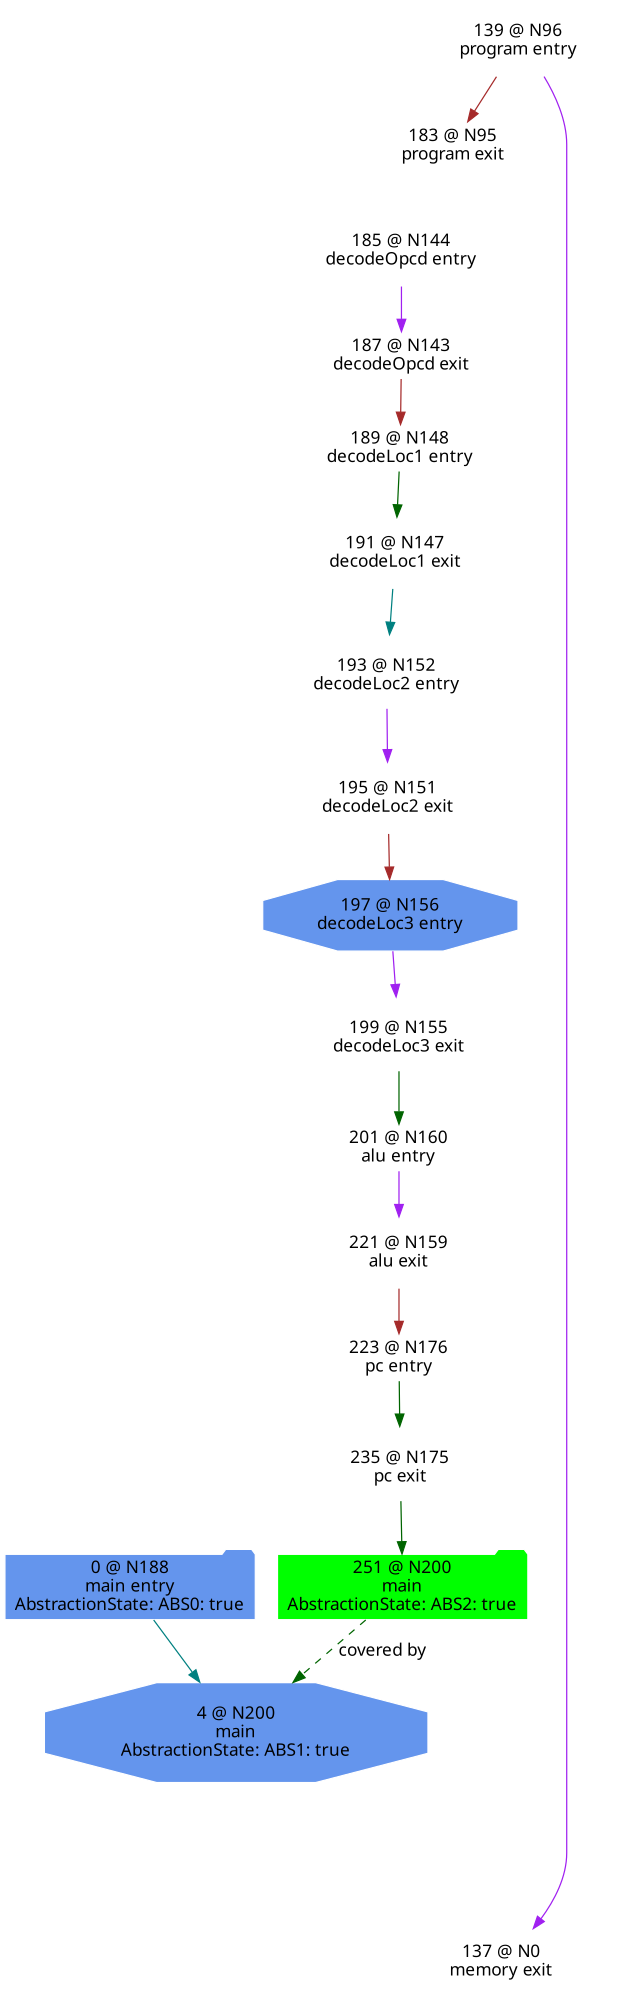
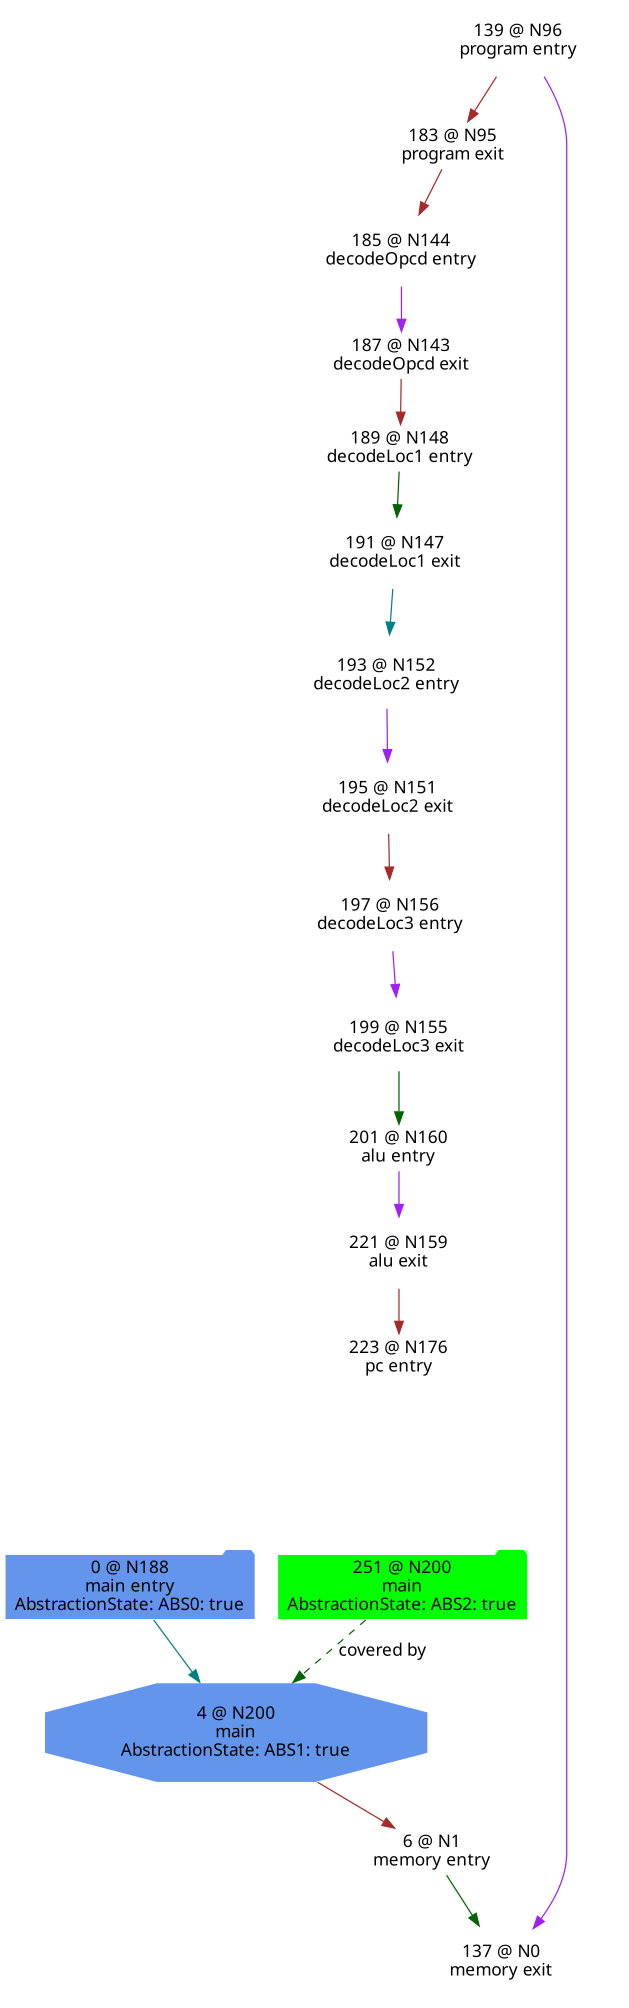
  digraph {
    fontname="Noto Sans"
    node [color=white fontname="Noto Sans" shape=octagon style=filled]
    edge [color=brown fontname="Noto Sans"]
    n1 [fillcolor=cornflowerblue label="0 @ N188\nmain entry\nAbstractionState: ABS0: true\n" shape=folder]
    n2 [fillcolor=cornflowerblue label="4 @ N200\nmain\nAbstractionState: ABS1: true\n"]
+   n3 [label="6 @ N1\nmemory entry\n" shape=folder]
    n4 [label="137 @ N0\nmemory exit\n" shape=house]
    n5 [label="139 @ N96\nprogram entry\n"]
    n6 [label="183 @ N95\nprogram exit\n" shape=box]
    n7 [label="185 @ N144\ndecodeOpcd entry\n"]
    n8 [label="187 @ N143\ndecodeOpcd exit\n" shape=folder]
    n9 [label="189 @ N148\ndecodeLoc1 entry\n" shape=box]
    n10 [label="191 @ N147\ndecodeLoc1 exit\n"]
    n11 [label="193 @ N152\ndecodeLoc2 entry\n" shape=house]
    n12 [label="195 @ N151\ndecodeLoc2 exit\n"]
-   n13 [label="197 @ N156\ndecodeLoc3 entry\n" fillcolor=cornflowerblue]
+   n13 [label="197 @ N156\ndecodeLoc3 entry\n"]
    n14 [label="199 @ N155\ndecodeLoc3 exit\n" shape=house]
    n15 [label="201 @ N160\nalu entry\n" shape=box]
    n16 [label="221 @ N159\nalu exit\n"]
    n17 [label="223 @ N176\npc entry\n" shape=folder]
-   n18 [label="235 @ N175\npc exit\n" shape=house]
    n19 [fillcolor=green label="251 @ N200\nmain\nAbstractionState: ABS2: true\n" shape=folder]
    n1 -> n2 [color=teal]
+   n2 -> n3
+   n3 -> n4 [color=darkgreen]
    n5 -> n4 [color=purple]
    n5 -> n6
+   n6 -> n7
    n7 -> n8 [color=purple]
    n8 -> n9
    n9 -> n10 [color=darkgreen]
    n10 -> n11 [color=teal]
    n11 -> n12 [color=purple]
    n12 -> n13
    n13 -> n14 [color=purple]
    n14 -> n15 [color=darkgreen]
    n15 -> n16 [color=purple]
    n16 -> n17
-   n17 -> n18 [color=darkgreen]
-   n18 -> n19 [color=darkgreen]
    n19 -> n2 [color=darkgreen label="covered by" style=dashed weight=0]
  }
